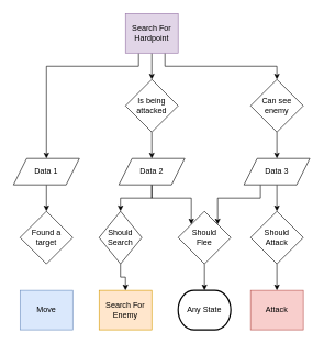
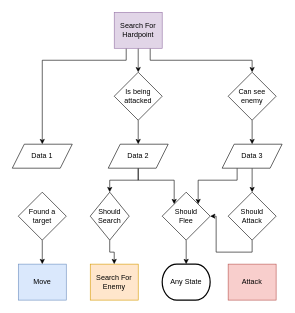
  <mxCell id="0" />
  <mxCell id="1" parent="0" />
  <mxCell id="2" value="Move" style="rounded=0;whiteSpace=wrap;html=1;fillColor=#dae8fc;strokeColor=#6c8ebf;" parent="1" vertex="1"><mxGeometry x="30" y="440" width="80" height="60" as="geometry" /></mxCell>
  <mxCell id="3" style="edgeStyle=orthogonalEdgeStyle;rounded=0;orthogonalLoop=1;jettySize=auto;html=1;exitX=0.25;exitY=1;exitDx=0;exitDy=0;" parent="1" source="6" target="12" edge="1"><mxGeometry relative="1" as="geometry"><Array as="points"><mxPoint x="210" y="100" /><mxPoint x="70" y="100" /></Array></mxGeometry></mxCell>
  <mxCell id="4" style="edgeStyle=orthogonalEdgeStyle;rounded=0;orthogonalLoop=1;jettySize=auto;html=1;exitX=0.5;exitY=1;exitDx=0;exitDy=0;entryX=0.5;entryY=0;entryDx=0;entryDy=0;" parent="1" source="6" target="24" edge="1"><mxGeometry relative="1" as="geometry" /></mxCell>
  <mxCell id="5" style="edgeStyle=orthogonalEdgeStyle;rounded=0;orthogonalLoop=1;jettySize=auto;html=1;exitX=0.75;exitY=1;exitDx=0;exitDy=0;entryX=0.5;entryY=0;entryDx=0;entryDy=0;" parent="1" source="6" target="29" edge="1"><mxGeometry relative="1" as="geometry"><Array as="points"><mxPoint x="250" y="100" /><mxPoint x="420" y="100" /></Array></mxGeometry></mxCell>
  <mxCell id="6" value="Search For Hardpoint" style="rounded=0;whiteSpace=wrap;html=1;fillColor=#e1d5e7;strokeColor=#9673a6;" parent="1" vertex="1"><mxGeometry x="190" y="20" width="80" height="60" as="geometry" /></mxCell>
  <mxCell id="7" value="Attack" style="rounded=0;whiteSpace=wrap;html=1;fillColor=#f8cecc;strokeColor=#b85450;" parent="1" vertex="1"><mxGeometry x="380" y="440" width="80" height="60" as="geometry" /></mxCell>
  <mxCell id="8" value="Search For Enemy" style="rounded=0;whiteSpace=wrap;html=1;fillColor=#ffe6cc;strokeColor=#d79b00;" parent="1" vertex="1"><mxGeometry x="150" y="440" width="80" height="60" as="geometry" /></mxCell>
+ <mxCell id="9" style="edgeStyle=orthogonalEdgeStyle;rounded=0;orthogonalLoop=1;jettySize=auto;html=1;exitX=0.5;exitY=1;exitDx=0;exitDy=0;" parent="1" source="10" target="2" edge="1"><mxGeometry relative="1" as="geometry" /></mxCell>
  <mxCell id="10" value="Found a target" style="rhombus;whiteSpace=wrap;html=1;" parent="1" vertex="1"><mxGeometry x="30" y="320" width="80" height="80" as="geometry" /></mxCell>
- <mxCell id="11" style="edgeStyle=orthogonalEdgeStyle;rounded=0;orthogonalLoop=1;jettySize=auto;html=1;exitX=0.5;exitY=1;exitDx=0;exitDy=0;" parent="1" source="12" target="10" edge="1"><mxGeometry relative="1" as="geometry" /></mxCell>
  <mxCell id="12" value="Data 1" style="shape=parallelogram;perimeter=parallelogramPerimeter;whiteSpace=wrap;html=1;fixedSize=1;" parent="1" vertex="1"><mxGeometry x="20" y="240" width="100" height="40" as="geometry" /></mxCell>
- <mxCell id="13" style="edgeStyle=orthogonalEdgeStyle;rounded=0;orthogonalLoop=1;jettySize=auto;html=1;exitX=0.5;exitY=1;exitDx=0;exitDy=0;entryX=0.5;entryY=0;entryDx=0;entryDy=0;" parent="1" source="14" target="7" edge="1"><mxGeometry relative="1" as="geometry" /></mxCell>
+ <mxCell id="13" style="edgeStyle=orthogonalEdgeStyle;rounded=0;orthogonalLoop=1;jettySize=auto;html=1;exitX=0.5;exitY=1;exitDx=0;exitDy=0;" parent="1" source="14" target="26" edge="1"><mxGeometry relative="1" as="geometry" /></mxCell>
  <mxCell id="14" value="Should&lt;br&gt;Attack" style="rhombus;whiteSpace=wrap;html=1;" parent="1" vertex="1"><mxGeometry x="380" y="320" width="80" height="80" as="geometry" /></mxCell>
  <mxCell id="15" style="edgeStyle=orthogonalEdgeStyle;rounded=0;orthogonalLoop=1;jettySize=auto;html=1;exitX=0.5;exitY=1;exitDx=0;exitDy=0;entryX=0.5;entryY=0;entryDx=0;entryDy=0;" parent="1" source="17" target="14" edge="1"><mxGeometry relative="1" as="geometry" /></mxCell>
  <mxCell id="16" style="edgeStyle=orthogonalEdgeStyle;rounded=0;orthogonalLoop=1;jettySize=auto;html=1;exitX=0.25;exitY=1;exitDx=0;exitDy=0;entryX=1;entryY=0;entryDx=0;entryDy=0;" parent="1" source="17" target="26" edge="1"><mxGeometry relative="1" as="geometry" /></mxCell>
  <mxCell id="17" value="Data 3" style="shape=parallelogram;perimeter=parallelogramPerimeter;whiteSpace=wrap;html=1;fixedSize=1;" parent="1" vertex="1"><mxGeometry x="370" y="240" width="100" height="40" as="geometry" /></mxCell>
  <mxCell id="18" style="edgeStyle=orthogonalEdgeStyle;rounded=0;orthogonalLoop=1;jettySize=auto;html=1;exitX=0.5;exitY=1;exitDx=0;exitDy=0;entryX=0.5;entryY=0;entryDx=0;entryDy=0;" parent="1" source="20" target="22" edge="1"><mxGeometry relative="1" as="geometry" /></mxCell>
  <mxCell id="19" style="edgeStyle=orthogonalEdgeStyle;rounded=0;orthogonalLoop=1;jettySize=auto;html=1;exitX=0.5;exitY=1;exitDx=0;exitDy=0;entryX=0;entryY=0;entryDx=0;entryDy=0;" parent="1" source="20" target="26" edge="1"><mxGeometry relative="1" as="geometry" /></mxCell>
  <mxCell id="20" value="Data 2" style="shape=parallelogram;perimeter=parallelogramPerimeter;whiteSpace=wrap;html=1;fixedSize=1;" parent="1" vertex="1"><mxGeometry x="180" y="240" width="100" height="40" as="geometry" /></mxCell>
  <mxCell id="21" style="edgeStyle=orthogonalEdgeStyle;rounded=0;orthogonalLoop=1;jettySize=auto;html=1;exitX=0.5;exitY=1;exitDx=0;exitDy=0;entryX=0.5;entryY=0;entryDx=0;entryDy=0;" parent="1" source="22" target="8" edge="1"><mxGeometry relative="1" as="geometry" /></mxCell>
  <mxCell id="22" value="Should Search" style="rhombus;whiteSpace=wrap;html=1;" parent="1" vertex="1"><mxGeometry x="150" y="320" width="65" height="80" as="geometry" /></mxCell>
  <mxCell id="23" style="edgeStyle=orthogonalEdgeStyle;rounded=0;orthogonalLoop=1;jettySize=auto;html=1;exitX=0.5;exitY=1;exitDx=0;exitDy=0;entryX=0.5;entryY=0;entryDx=0;entryDy=0;" parent="1" source="24" target="20" edge="1"><mxGeometry relative="1" as="geometry" /></mxCell>
  <mxCell id="24" value="Is being attacked" style="rhombus;whiteSpace=wrap;html=1;" parent="1" vertex="1"><mxGeometry x="190" y="120" width="80" height="80" as="geometry" /></mxCell>
  <mxCell id="25" style="edgeStyle=orthogonalEdgeStyle;rounded=0;orthogonalLoop=1;jettySize=auto;html=1;exitX=0.5;exitY=1;exitDx=0;exitDy=0;entryX=0.5;entryY=0;entryDx=0;entryDy=0;entryPerimeter=0;" parent="1" source="26" target="27" edge="1"><mxGeometry relative="1" as="geometry" /></mxCell>
  <mxCell id="26" value="Should &lt;br&gt;Flee" style="rhombus;whiteSpace=wrap;html=1;" parent="1" vertex="1"><mxGeometry x="270" y="320" width="80" height="80" as="geometry" /></mxCell>
  <mxCell id="27" value="Any State" style="strokeWidth=2;html=1;shape=mxgraph.flowchart.terminator;whiteSpace=wrap;rounded=0;" parent="1" vertex="1"><mxGeometry x="270" y="440" width="80" height="60" as="geometry" /></mxCell>
  <mxCell id="28" style="edgeStyle=orthogonalEdgeStyle;rounded=0;orthogonalLoop=1;jettySize=auto;html=1;exitX=0.5;exitY=1;exitDx=0;exitDy=0;entryX=0.5;entryY=0;entryDx=0;entryDy=0;" parent="1" source="29" target="17" edge="1"><mxGeometry relative="1" as="geometry" /></mxCell>
  <mxCell id="29" value="Can see enemy" style="rhombus;whiteSpace=wrap;html=1;" parent="1" vertex="1"><mxGeometry x="380" y="120" width="80" height="80" as="geometry" /></mxCell>
